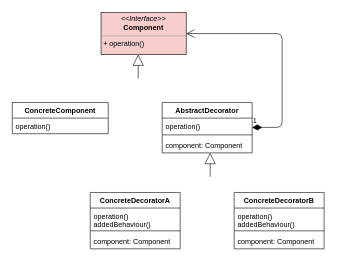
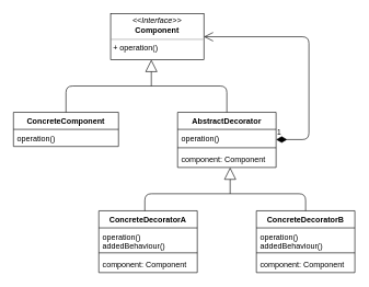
  <mxCell id="0" />
  <mxCell id="1" parent="0" />
  <mxCell id="2" value="ConcreteComponent" style="swimlane;fontStyle=1;align=center;verticalAlign=top;childLayout=stackLayout;horizontal=1;startSize=26;horizontalStack=0;resizeParent=1;resizeParentMax=0;resizeLast=0;collapsible=1;marginBottom=0;" vertex="1" parent="1"><mxGeometry x="20" y="170" width="160" height="52" as="geometry"><mxRectangle x="320" y="100" width="100" height="26" as="alternateBounds" /></mxGeometry></mxCell>
  <mxCell id="3" value="operation()" style="text;strokeColor=none;fillColor=none;align=left;verticalAlign=top;spacingLeft=4;spacingRight=4;overflow=hidden;rotatable=0;points=[[0,0.5],[1,0.5]];portConstraint=eastwest;" vertex="1" parent="2"><mxGeometry y="26" width="160" height="26" as="geometry" /></mxCell>
  <mxCell id="4" value="AbstractDecorator" style="swimlane;fontStyle=1;align=center;verticalAlign=top;childLayout=stackLayout;horizontal=1;startSize=26;horizontalStack=0;resizeParent=1;resizeParentMax=0;resizeLast=0;collapsible=1;marginBottom=0;" vertex="1" parent="1"><mxGeometry x="270" y="170" width="150" height="84" as="geometry"><mxRectangle x="320" y="100" width="100" height="26" as="alternateBounds" /></mxGeometry></mxCell>
  <mxCell id="5" value="operation()" style="text;strokeColor=none;fillColor=none;align=left;verticalAlign=top;spacingLeft=4;spacingRight=4;overflow=hidden;rotatable=0;points=[[0,0.5],[1,0.5]];portConstraint=eastwest;" vertex="1" parent="4"><mxGeometry y="26" width="150" height="24" as="geometry" /></mxCell>
  <mxCell id="6" value="" style="line;strokeWidth=1;fillColor=none;align=left;verticalAlign=middle;spacingTop=-1;spacingLeft=3;spacingRight=3;rotatable=0;labelPosition=right;points=[];portConstraint=eastwest;" vertex="1" parent="4"><mxGeometry y="50" width="150" height="8" as="geometry" /></mxCell>
  <mxCell id="7" value="component: Component" style="text;strokeColor=none;fillColor=none;align=left;verticalAlign=top;spacingLeft=4;spacingRight=4;overflow=hidden;rotatable=0;points=[[0,0.5],[1,0.5]];portConstraint=eastwest;" vertex="1" parent="4"><mxGeometry y="58" width="150" height="26" as="geometry" /></mxCell>
- <mxCell id="8" value="&lt;p style=&quot;margin: 0px ; margin-top: 4px ; text-align: center&quot;&gt;&lt;i&gt;&amp;lt;&amp;lt;Interface&amp;gt;&amp;gt;&lt;/i&gt;&lt;br&gt;&lt;b&gt;Component&lt;/b&gt;&lt;/p&gt;&lt;hr size=&quot;1&quot;&gt;&lt;p style=&quot;margin: 0px ; margin-left: 4px&quot;&gt;+ operation()&lt;br&gt;&lt;/p&gt;" style="verticalAlign=top;align=left;overflow=fill;fontSize=12;fontFamily=Helvetica;html=1;fillColor=#f8cecc;" vertex="1" parent="1"><mxGeometry x="168" y="20" width="142" height="70" as="geometry" /></mxCell>
+ <mxCell id="8" value="&lt;p style=&quot;margin: 0px ; margin-top: 4px ; text-align: center&quot;&gt;&lt;i&gt;&amp;lt;&amp;lt;Interface&amp;gt;&amp;gt;&lt;/i&gt;&lt;br&gt;&lt;b&gt;Component&lt;/b&gt;&lt;/p&gt;&lt;hr size=&quot;1&quot;&gt;&lt;p style=&quot;margin: 0px ; margin-left: 4px&quot;&gt;+ operation()&lt;br&gt;&lt;/p&gt;" style="verticalAlign=top;align=left;overflow=fill;fontSize=12;fontFamily=Helvetica;html=1;" vertex="1" parent="1"><mxGeometry x="168" y="20" width="142" height="70" as="geometry" /></mxCell>
  <mxCell id="9" value="ConcreteDecoratorB" style="swimlane;fontStyle=1;align=center;verticalAlign=top;childLayout=stackLayout;horizontal=1;startSize=26;horizontalStack=0;resizeParent=1;resizeParentMax=0;resizeLast=0;collapsible=1;marginBottom=0;" vertex="1" parent="1"><mxGeometry x="390" y="320" width="150" height="94" as="geometry"><mxRectangle x="320" y="100" width="100" height="26" as="alternateBounds" /></mxGeometry></mxCell>
  <mxCell id="10" value="operation()&#10;addedBehaviour()" style="text;strokeColor=none;fillColor=none;align=left;verticalAlign=top;spacingLeft=4;spacingRight=4;overflow=hidden;rotatable=0;points=[[0,0.5],[1,0.5]];portConstraint=eastwest;" vertex="1" parent="9"><mxGeometry y="26" width="150" height="34" as="geometry" /></mxCell>
  <mxCell id="11" value="" style="line;strokeWidth=1;fillColor=none;align=left;verticalAlign=middle;spacingTop=-1;spacingLeft=3;spacingRight=3;rotatable=0;labelPosition=right;points=[];portConstraint=eastwest;" vertex="1" parent="9"><mxGeometry y="60" width="150" height="8" as="geometry" /></mxCell>
  <mxCell id="12" value="component: Component" style="text;strokeColor=none;fillColor=none;align=left;verticalAlign=top;spacingLeft=4;spacingRight=4;overflow=hidden;rotatable=0;points=[[0,0.5],[1,0.5]];portConstraint=eastwest;" vertex="1" parent="9"><mxGeometry y="68" width="150" height="26" as="geometry" /></mxCell>
  <mxCell id="13" value="ConcreteDecoratorA" style="swimlane;fontStyle=1;align=center;verticalAlign=top;childLayout=stackLayout;horizontal=1;startSize=26;horizontalStack=0;resizeParent=1;resizeParentMax=0;resizeLast=0;collapsible=1;marginBottom=0;" vertex="1" parent="1"><mxGeometry x="150" y="320" width="150" height="94" as="geometry"><mxRectangle x="320" y="100" width="100" height="26" as="alternateBounds" /></mxGeometry></mxCell>
  <mxCell id="14" value="operation()&#10;addedBehaviour()" style="text;strokeColor=none;fillColor=none;align=left;verticalAlign=top;spacingLeft=4;spacingRight=4;overflow=hidden;rotatable=0;points=[[0,0.5],[1,0.5]];portConstraint=eastwest;" vertex="1" parent="13"><mxGeometry y="26" width="150" height="34" as="geometry" /></mxCell>
  <mxCell id="15" value="" style="line;strokeWidth=1;fillColor=none;align=left;verticalAlign=middle;spacingTop=-1;spacingLeft=3;spacingRight=3;rotatable=0;labelPosition=right;points=[];portConstraint=eastwest;" vertex="1" parent="13"><mxGeometry y="60" width="150" height="8" as="geometry" /></mxCell>
  <mxCell id="16" value="component: Component" style="text;strokeColor=none;fillColor=none;align=left;verticalAlign=top;spacingLeft=4;spacingRight=4;overflow=hidden;rotatable=0;points=[[0,0.5],[1,0.5]];portConstraint=eastwest;" vertex="1" parent="13"><mxGeometry y="68" width="150" height="26" as="geometry" /></mxCell>
  <mxCell id="17" value="" style="endArrow=block;endSize=16;endFill=0;html=1;" edge="1" parent="1"><mxGeometry width="160" relative="1" as="geometry"><mxPoint x="230" y="130" as="sourcePoint" /><mxPoint x="230" y="90" as="targetPoint" /></mxGeometry></mxCell>
+ <mxCell id="18" value="" style="endArrow=none;html=1;edgeStyle=orthogonalEdgeStyle;entryX=0.5;entryY=0;entryDx=0;entryDy=0;exitX=0.5;exitY=0;exitDx=0;exitDy=0;" edge="1" parent="1" source="2" target="4"><mxGeometry relative="1" as="geometry"><mxPoint x="150" y="150" as="sourcePoint" /><mxPoint x="310" y="150" as="targetPoint" /><Array as="points"><mxPoint x="100" y="130" /><mxPoint x="345" y="130" /></Array></mxGeometry></mxCell>
  <mxCell id="19" value="" style="endArrow=block;endSize=16;endFill=0;html=1;" edge="1" parent="1"><mxGeometry width="160" relative="1" as="geometry"><mxPoint x="350" y="294" as="sourcePoint" /><mxPoint x="350" y="254" as="targetPoint" /></mxGeometry></mxCell>
+ <mxCell id="20" value="" style="endArrow=none;html=1;edgeStyle=orthogonalEdgeStyle;entryX=0.5;entryY=0;entryDx=0;entryDy=0;exitX=0.467;exitY=0;exitDx=0;exitDy=0;exitPerimeter=0;" edge="1" parent="1" source="13" target="9"><mxGeometry relative="1" as="geometry"><mxPoint x="220" y="334" as="sourcePoint" /><mxPoint x="465" y="334" as="targetPoint" /><Array as="points"><mxPoint x="220" y="294" /><mxPoint x="465" y="294" /></Array></mxGeometry></mxCell>
  <mxCell id="21" value="1" style="endArrow=open;html=1;endSize=12;startArrow=diamondThin;startSize=14;startFill=1;edgeStyle=orthogonalEdgeStyle;align=left;verticalAlign=bottom;entryX=1;entryY=0.5;entryDx=0;entryDy=0;" edge="1" parent="1" target="8"><mxGeometry x="-1" y="3" relative="1" as="geometry"><mxPoint x="420" y="211.5" as="sourcePoint" /><mxPoint x="580" y="211.5" as="targetPoint" /><Array as="points"><mxPoint x="470" y="212" /><mxPoint x="470" y="55" /></Array></mxGeometry></mxCell>
